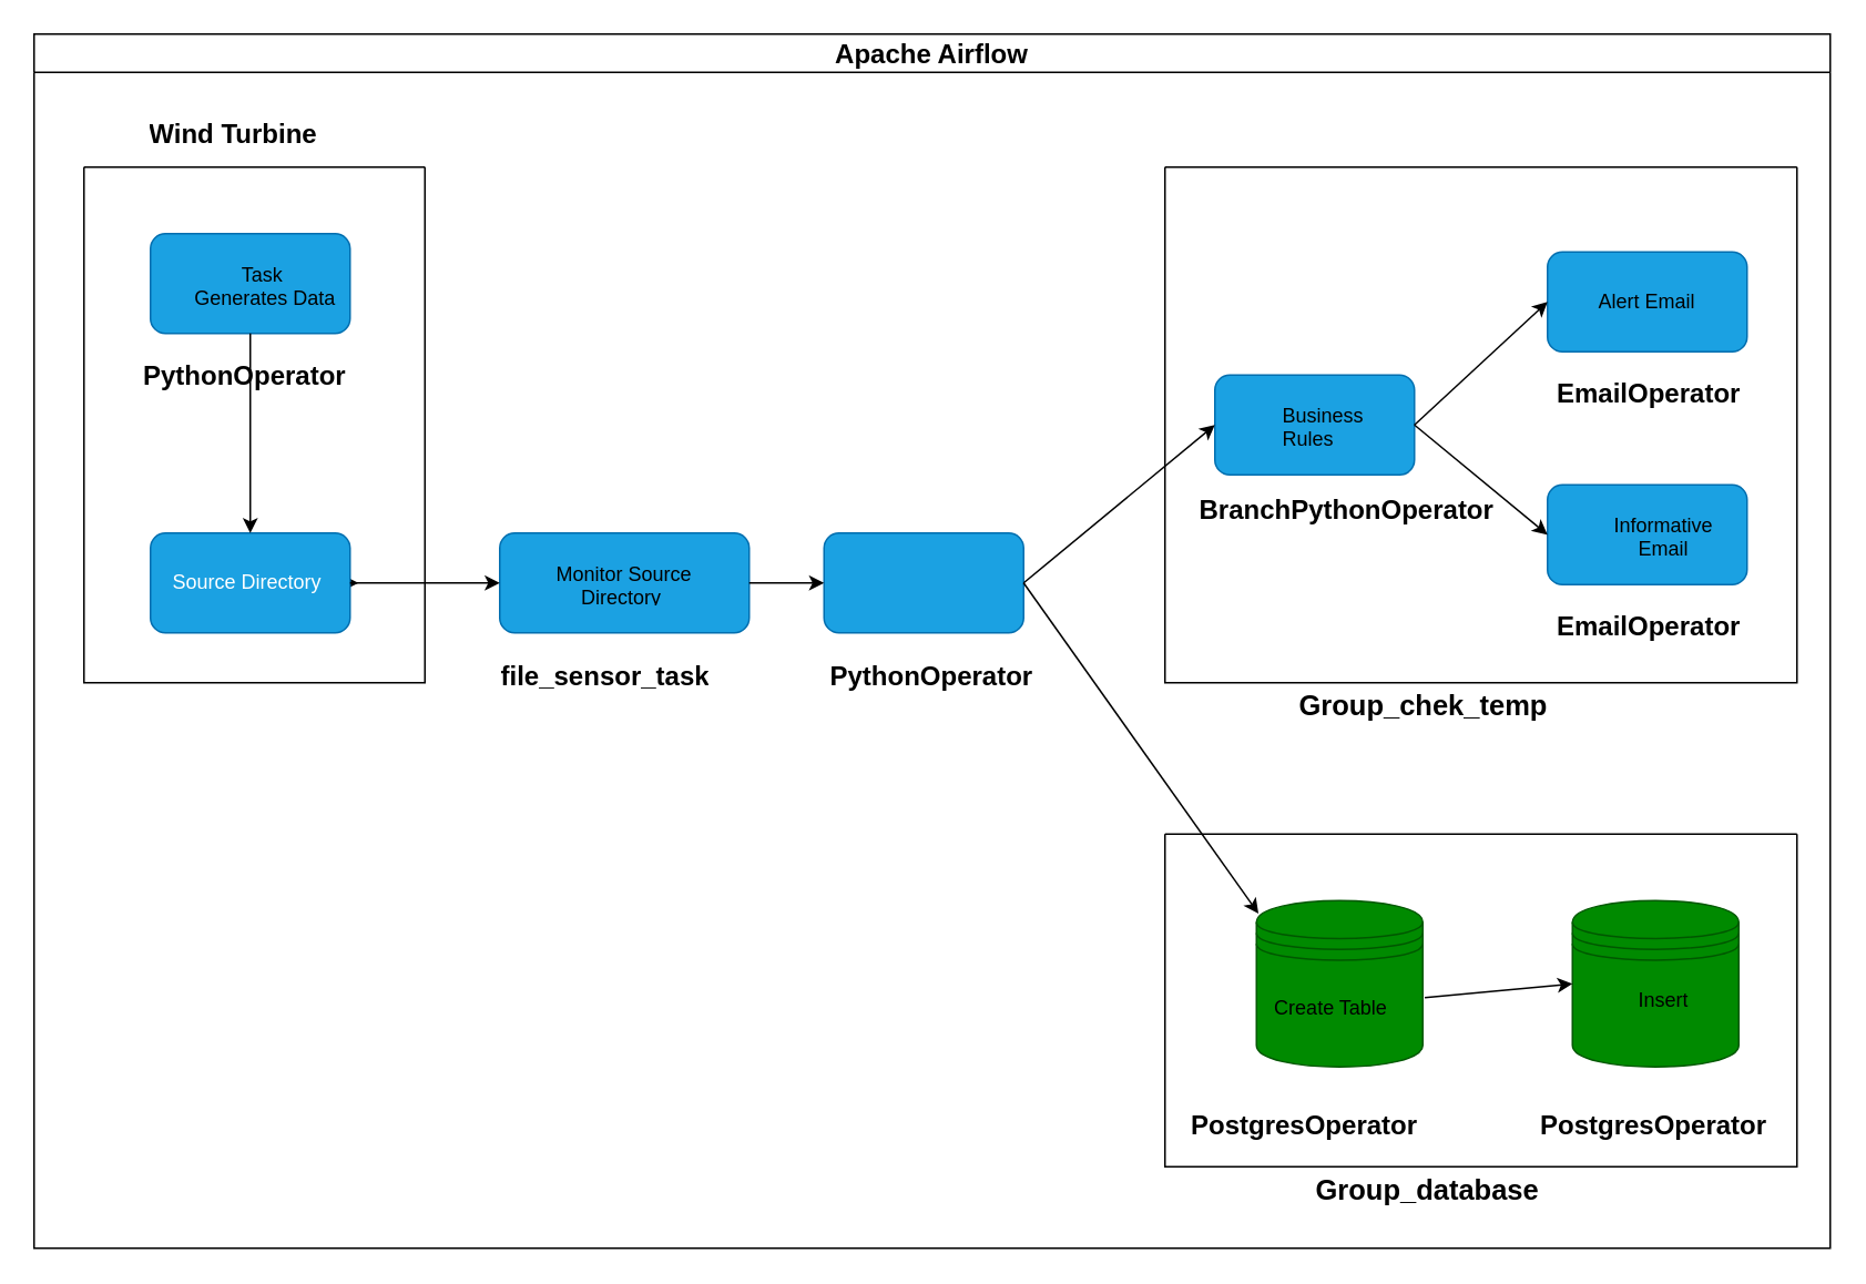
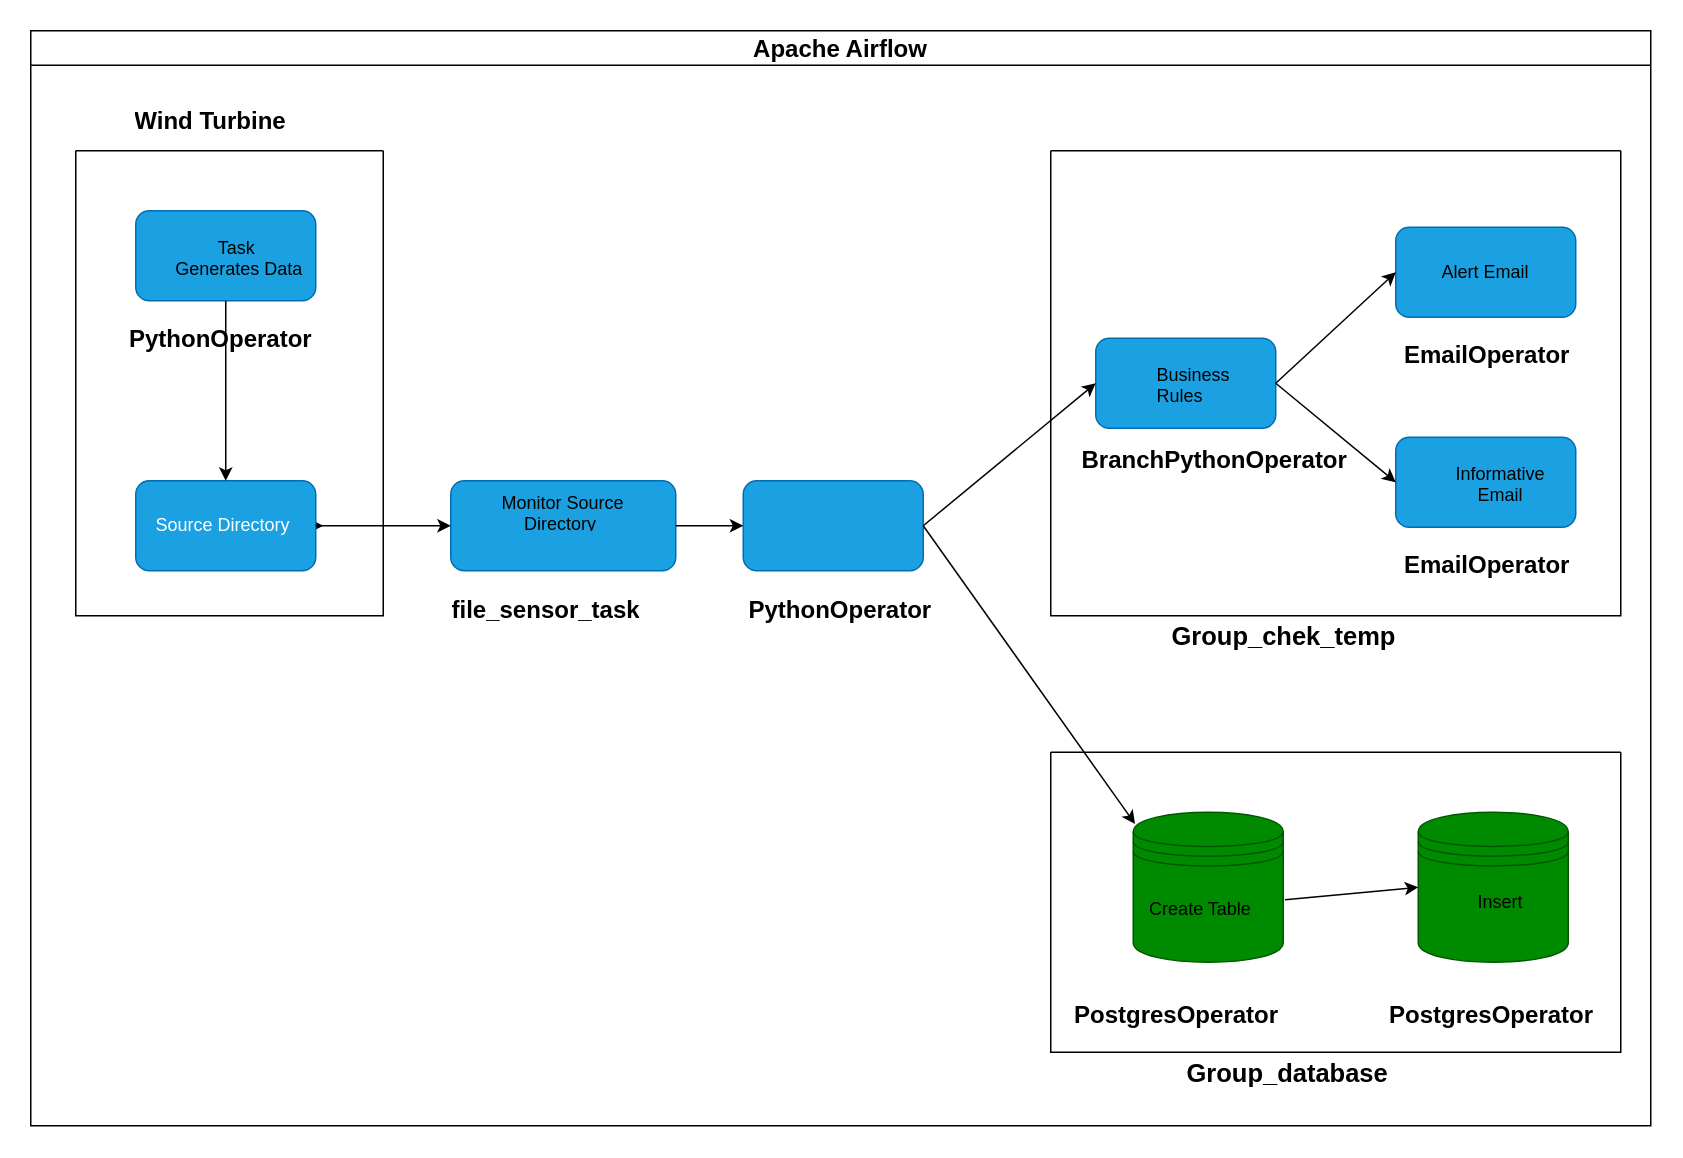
  <mxCell id="0" />
  <mxCell id="1" parent="0" />
  <mxCell id="2" value="&lt;font style=&quot;font-size: 16px;&quot;&gt;Apache Airflow&lt;/font&gt;" style="swimlane;whiteSpace=wrap;html=1;" parent="1" vertex="1"><mxGeometry x="20" y="20" width="1080" height="730" as="geometry" /></mxCell>
  <mxCell id="3" value="" style="swimlane;startSize=0;" parent="2" vertex="1"><mxGeometry x="30" y="80" width="205" height="310" as="geometry"><mxRectangle x="30" y="80" width="50" height="40" as="alternateBounds" /></mxGeometry></mxCell>
  <mxCell id="4" value="" style="rounded=1;whiteSpace=wrap;html=1;fillColor=#1ba1e2;fontColor=#ffffff;strokeColor=#006EAF;" parent="3" vertex="1"><mxGeometry x="40" y="40" width="120" height="60" as="geometry" /></mxCell>
  <mxCell id="5" style="edgeStyle=orthogonalEdgeStyle;rounded=0;orthogonalLoop=1;jettySize=auto;html=1;exitX=1;exitY=0.5;exitDx=0;exitDy=0;" parent="3" source="6" edge="1"><mxGeometry relative="1" as="geometry"><mxPoint x="165" y="250" as="targetPoint" /></mxGeometry></mxCell>
  <mxCell id="6" value="Source Directory&amp;nbsp;" style="rounded=1;whiteSpace=wrap;html=1;fillColor=#1ba1e2;fontColor=#ffffff;strokeColor=#006EAF;" parent="3" vertex="1"><mxGeometry x="40" y="220" width="120" height="60" as="geometry" /></mxCell>
  <mxCell id="7" value="" style="endArrow=classic;html=1;rounded=0;entryX=0.5;entryY=0;entryDx=0;entryDy=0;" parent="3" target="6" edge="1"><mxGeometry width="50" height="50" relative="1" as="geometry"><mxPoint x="100" y="100" as="sourcePoint" /><mxPoint x="220" y="180" as="targetPoint" /></mxGeometry></mxCell>
  <mxCell id="8" value="Task&lt;br&gt;&amp;nbsp;Generates Data" style="text;strokeColor=none;fillColor=none;align=center;verticalAlign=middle;spacingLeft=4;spacingRight=4;overflow=hidden;points=[[0,0.5],[1,0.5]];portConstraint=eastwest;rotatable=0;whiteSpace=wrap;html=1;" parent="3" vertex="1"><mxGeometry x="55" y="55" width="105" height="30" as="geometry" /></mxCell>
  <mxCell id="9" value="PythonOperator" style="text;strokeColor=none;fillColor=none;align=left;verticalAlign=middle;spacingLeft=4;spacingRight=4;overflow=hidden;points=[[0,0.5],[1,0.5]];portConstraint=eastwest;rotatable=0;whiteSpace=wrap;html=1;fontSize=16;fontStyle=1" vertex="1" parent="3"><mxGeometry x="30" y="110" width="145" height="30" as="geometry" /></mxCell>
  <mxCell id="10" value="" style="rounded=1;whiteSpace=wrap;html=1;fillColor=#1ba1e2;fontColor=#ffffff;strokeColor=#006EAF;" parent="2" vertex="1"><mxGeometry x="280" y="300" width="150" height="60" as="geometry" /></mxCell>
  <mxCell id="11" value="" style="rounded=1;whiteSpace=wrap;html=1;fillColor=#1ba1e2;fontColor=#ffffff;strokeColor=#006EAF;" parent="2" vertex="1"><mxGeometry x="475" y="300" width="120" height="60" as="geometry" /></mxCell>
  <mxCell id="12" value="" style="endArrow=classic;html=1;rounded=0;exitX=1;exitY=0.5;exitDx=0;exitDy=0;entryX=0;entryY=0.5;entryDx=0;entryDy=0;" parent="2" source="6" target="10" edge="1"><mxGeometry width="50" height="50" relative="1" as="geometry"><mxPoint x="481" y="320" as="sourcePoint" /><mxPoint x="271" y="330" as="targetPoint" /></mxGeometry></mxCell>
  <mxCell id="13" value="" style="endArrow=classic;html=1;rounded=0;exitX=1;exitY=0.5;exitDx=0;exitDy=0;entryX=0;entryY=0.5;entryDx=0;entryDy=0;" parent="2" source="10" target="11" edge="1"><mxGeometry width="50" height="50" relative="1" as="geometry"><mxPoint x="500" y="331" as="sourcePoint" /><mxPoint x="550" y="281" as="targetPoint" /></mxGeometry></mxCell>
  <mxCell id="14" value="" style="swimlane;startSize=0;fontSize=16;fontStyle=0" parent="2" vertex="1"><mxGeometry x="680" y="80" width="380" height="310" as="geometry" /></mxCell>
  <mxCell id="15" value="" style="rounded=1;whiteSpace=wrap;html=1;fillColor=#1ba1e2;fontColor=#ffffff;strokeColor=#006EAF;" parent="14" vertex="1"><mxGeometry x="30" y="125" width="120" height="60" as="geometry" /></mxCell>
  <mxCell id="16" value="" style="rounded=1;whiteSpace=wrap;html=1;fillColor=#1ba1e2;fontColor=#ffffff;strokeColor=#006EAF;" parent="14" vertex="1"><mxGeometry x="230" y="51" width="120" height="60" as="geometry" /></mxCell>
  <mxCell id="17" value="" style="rounded=1;whiteSpace=wrap;html=1;fillColor=#1ba1e2;fontColor=#ffffff;strokeColor=#006EAF;" parent="14" vertex="1"><mxGeometry x="230" y="191" width="120" height="60" as="geometry" /></mxCell>
  <mxCell id="18" value="BranchPythonOperator" style="text;strokeColor=none;fillColor=none;align=left;verticalAlign=middle;spacingLeft=4;spacingRight=4;overflow=hidden;points=[[0,0.5],[1,0.5]];portConstraint=eastwest;rotatable=0;whiteSpace=wrap;html=1;fontSize=16;fontStyle=1" parent="14" vertex="1"><mxGeometry x="15" y="191" width="200" height="30" as="geometry" /></mxCell>
  <mxCell id="19" value="EmailOperator" style="text;strokeColor=none;fillColor=none;align=left;verticalAlign=middle;spacingLeft=4;spacingRight=4;overflow=hidden;points=[[0,0.5],[1,0.5]];portConstraint=eastwest;rotatable=0;whiteSpace=wrap;html=1;fontSize=16;fontStyle=1" parent="14" vertex="1"><mxGeometry x="230" y="121" width="140" height="30" as="geometry" /></mxCell>
  <mxCell id="20" value="EmailOperator" style="text;strokeColor=none;fillColor=none;align=left;verticalAlign=middle;spacingLeft=4;spacingRight=4;overflow=hidden;points=[[0,0.5],[1,0.5]];portConstraint=eastwest;rotatable=0;whiteSpace=wrap;html=1;fontSize=16;fontStyle=1" parent="14" vertex="1"><mxGeometry x="230" y="261" width="130" height="30" as="geometry" /></mxCell>
  <mxCell id="21" value="" style="endArrow=classic;html=1;rounded=0;exitX=1;exitY=0.5;exitDx=0;exitDy=0;entryX=0;entryY=0.5;entryDx=0;entryDy=0;" parent="14" source="15" target="16" edge="1"><mxGeometry width="50" height="50" relative="1" as="geometry"><mxPoint x="265" y="231" as="sourcePoint" /><mxPoint x="315" y="181" as="targetPoint" /></mxGeometry></mxCell>
  <mxCell id="22" value="" style="endArrow=classic;html=1;rounded=0;exitX=1;exitY=0.5;exitDx=0;exitDy=0;entryX=0;entryY=0.5;entryDx=0;entryDy=0;" parent="14" source="15" target="17" edge="1"><mxGeometry width="50" height="50" relative="1" as="geometry"><mxPoint x="265" y="231" as="sourcePoint" /><mxPoint x="315" y="181" as="targetPoint" /></mxGeometry></mxCell>
  <mxCell id="23" value="Business Rules" style="text;strokeColor=none;fillColor=none;align=left;verticalAlign=middle;spacingLeft=4;spacingRight=4;overflow=hidden;points=[[0,0.5],[1,0.5]];portConstraint=eastwest;rotatable=0;whiteSpace=wrap;html=1;" parent="14" vertex="1"><mxGeometry x="65" y="140" width="80" height="30" as="geometry" /></mxCell>
  <mxCell id="24" value="Alert Email" style="text;strokeColor=none;fillColor=none;align=center;verticalAlign=middle;spacingLeft=4;spacingRight=4;overflow=hidden;points=[[0,0.5],[1,0.5]];portConstraint=eastwest;rotatable=0;whiteSpace=wrap;html=1;" parent="14" vertex="1"><mxGeometry x="250" y="66" width="80" height="30" as="geometry" /></mxCell>
  <mxCell id="25" value="Informative Email" style="text;strokeColor=none;fillColor=none;align=center;verticalAlign=middle;spacingLeft=4;spacingRight=4;overflow=hidden;points=[[0,0.5],[1,0.5]];portConstraint=eastwest;rotatable=0;whiteSpace=wrap;html=1;" parent="14" vertex="1"><mxGeometry x="260" y="206" width="80" height="30" as="geometry" /></mxCell>
  <mxCell id="26" value="file_sensor_task" style="text;strokeColor=none;fillColor=none;align=left;verticalAlign=middle;spacingLeft=4;spacingRight=4;overflow=hidden;points=[[0,0.5],[1,0.5]];portConstraint=eastwest;rotatable=0;whiteSpace=wrap;html=1;fontSize=16;fontStyle=1" parent="2" vertex="1"><mxGeometry x="275" y="371" width="180" height="30" as="geometry" /></mxCell>
  <mxCell id="27" value="PythonOperator" style="text;strokeColor=none;fillColor=none;align=left;verticalAlign=middle;spacingLeft=4;spacingRight=4;overflow=hidden;points=[[0,0.5],[1,0.5]];portConstraint=eastwest;rotatable=0;whiteSpace=wrap;html=1;fontSize=16;fontStyle=1" parent="2" vertex="1"><mxGeometry x="472.5" y="371" width="135" height="30" as="geometry" /></mxCell>
  <mxCell id="28" value="" style="swimlane;startSize=0;" parent="2" vertex="1"><mxGeometry x="680" y="481" width="380" height="200" as="geometry" /></mxCell>
  <mxCell id="29" value="" style="shape=datastore;html=1;labelPosition=center;verticalLabelPosition=bottom;align=center;verticalAlign=top;fillColor=#008a00;fontColor=#ffffff;strokeColor=#005700;" parent="28" vertex="1"><mxGeometry x="55" y="40" width="100" height="100" as="geometry" /></mxCell>
  <mxCell id="30" value="" style="shape=datastore;html=1;labelPosition=center;verticalLabelPosition=bottom;align=center;verticalAlign=top;fillColor=#008a00;fontColor=#ffffff;strokeColor=#005700;" parent="28" vertex="1"><mxGeometry x="245" y="40" width="100" height="100" as="geometry" /></mxCell>
  <mxCell id="31" value="PostgresOperator" style="text;strokeColor=none;fillColor=none;align=left;verticalAlign=middle;spacingLeft=4;spacingRight=4;overflow=hidden;points=[[0,0.5],[1,0.5]];portConstraint=eastwest;rotatable=0;whiteSpace=wrap;html=1;fontSize=16;fontStyle=1" parent="28" vertex="1"><mxGeometry x="10" y="160" width="160" height="30" as="geometry" /></mxCell>
  <mxCell id="32" value="PostgresOperator" style="text;strokeColor=none;fillColor=none;align=left;verticalAlign=middle;spacingLeft=4;spacingRight=4;overflow=hidden;points=[[0,0.5],[1,0.5]];portConstraint=eastwest;rotatable=0;whiteSpace=wrap;html=1;fontSize=16;fontStyle=1" parent="28" vertex="1"><mxGeometry x="220" y="160" width="160" height="30" as="geometry" /></mxCell>
  <mxCell id="33" value="" style="endArrow=classic;html=1;rounded=0;entryX=0;entryY=0.5;entryDx=0;entryDy=0;exitX=1.012;exitY=0.584;exitDx=0;exitDy=0;exitPerimeter=0;" parent="28" source="29" target="30" edge="1"><mxGeometry width="50" height="50" relative="1" as="geometry"><mxPoint x="125" y="100" as="sourcePoint" /><mxPoint x="315" y="-170" as="targetPoint" /></mxGeometry></mxCell>
  <mxCell id="34" value="Create Table" style="text;strokeColor=none;fillColor=none;align=center;verticalAlign=middle;spacingLeft=4;spacingRight=4;overflow=hidden;points=[[0,0.5],[1,0.5]];portConstraint=eastwest;rotatable=0;whiteSpace=wrap;html=1;" parent="28" vertex="1"><mxGeometry x="60" y="90" width="80" height="30" as="geometry" /></mxCell>
  <mxCell id="35" value="Insert" style="text;strokeColor=none;fillColor=none;align=center;verticalAlign=middle;spacingLeft=4;spacingRight=4;overflow=hidden;points=[[0,0.5],[1,0.5]];portConstraint=eastwest;rotatable=0;whiteSpace=wrap;html=1;" parent="28" vertex="1"><mxGeometry x="260" y="85" width="80" height="30" as="geometry" /></mxCell>
  <mxCell id="36" value="" style="endArrow=classic;html=1;rounded=0;exitX=1;exitY=0.5;exitDx=0;exitDy=0;entryX=0;entryY=0.5;entryDx=0;entryDy=0;" parent="2" source="11" target="15" edge="1"><mxGeometry width="50" height="50" relative="1" as="geometry"><mxPoint x="575" y="201" as="sourcePoint" /><mxPoint x="535" y="181" as="targetPoint" /></mxGeometry></mxCell>
  <mxCell id="37" value="" style="endArrow=classic;html=1;rounded=0;exitX=1;exitY=0.5;exitDx=0;exitDy=0;entryX=0.012;entryY=0.078;entryDx=0;entryDy=0;entryPerimeter=0;" parent="2" source="11" target="29" edge="1"><mxGeometry width="50" height="50" relative="1" as="geometry"><mxPoint x="945" y="311" as="sourcePoint" /><mxPoint x="995" y="261" as="targetPoint" /></mxGeometry></mxCell>
  <mxCell id="38" value="Group_chek_temp" style="text;strokeColor=none;fillColor=none;align=left;verticalAlign=middle;spacingLeft=4;spacingRight=4;overflow=hidden;points=[[0,0.5],[1,0.5]];portConstraint=eastwest;rotatable=0;whiteSpace=wrap;html=1;fontSize=17;fontStyle=1" parent="2" vertex="1"><mxGeometry x="755" y="390" width="315" height="30" as="geometry" /></mxCell>
  <mxCell id="39" value="Group_database" style="text;strokeColor=none;fillColor=none;align=left;verticalAlign=middle;spacingLeft=4;spacingRight=4;overflow=hidden;points=[[0,0.5],[1,0.5]];portConstraint=eastwest;rotatable=0;whiteSpace=wrap;html=1;fontSize=17;fontStyle=1" parent="2" vertex="1"><mxGeometry x="765" y="681" width="315" height="30" as="geometry" /></mxCell>
- <mxCell id="40" value="Monitor Source Directory&amp;nbsp;" style="text;strokeColor=none;fillColor=none;align=center;verticalAlign=middle;spacingLeft=4;spacingRight=4;overflow=hidden;points=[[0,0.5],[1,0.5]];portConstraint=eastwest;rotatable=0;whiteSpace=wrap;html=1;" parent="2" vertex="1"><mxGeometry x="300" y="315" width="110" height="30" as="geometry" /></mxCell>
+ <mxCell id="40" value="Monitor Source Directory&amp;nbsp;" style="text;strokeColor=none;fillColor=none;align=center;verticalAlign=middle;spacingLeft=4;spacingRight=4;overflow=hidden;points=[[0,0.5],[1,0.5]];portConstraint=eastwest;rotatable=0;whiteSpace=wrap;html=1;" parent="2" vertex="1"><mxGeometry x="300" y="305" width="110" height="30" as="geometry" /></mxCell>
  <mxCell id="41" value="&lt;br style=&quot;font-size: 16px;&quot;&gt;Wind Turbine" style="text;strokeColor=none;fillColor=none;align=center;verticalAlign=middle;spacingLeft=4;spacingRight=4;overflow=hidden;points=[[0,0.5],[1,0.5]];portConstraint=eastwest;rotatable=0;whiteSpace=wrap;html=1;fontStyle=1;fontSize=16;" parent="2" vertex="1"><mxGeometry x="40" y="20" width="160" height="60" as="geometry" /></mxCell>
